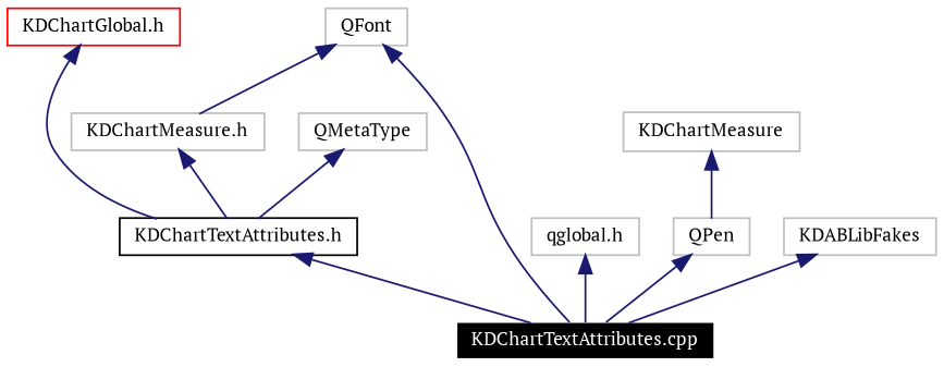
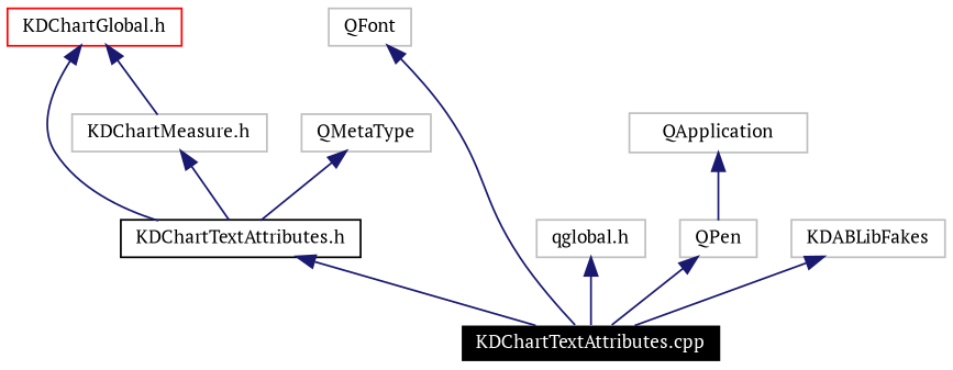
  digraph {
    fontname="PT Serif"
    node [color=grey75 fontname="PT Serif" fontsize=10 shape=record]
    edge [color=midnightblue dir=back fontname="PT Serif" fontsize=10 labelfontname=Helvetica labelfontsize=10 style=solid]
    n1 [color=white fillcolor=black fontcolor=white height=0.2 label="KDChartTextAttributes.cpp" style=filled width=0.4]
    n2 [color=black height=0.2 label="KDChartTextAttributes.h" width=0.4]
    n3 [height=0.2 label="KDChartMeasure.h" width=0.4]
    n4 [height=0.2 label=QMetaType width=0.4]
    n5 [color=red height=0.2 label="KDChartGlobal.h" width=0.4]
    n6 [height=0.2 label="qglobal.h" width=0.4]
    n7 [height=0.2 label=QFont width=0.4]
    n8 [height=0.2 label=QPen width=0.4]
-   n9 [height=0.2 label=KDChartMeasure width=0.4]
+   n9 [height=0.2 label=QApplication width=0.4]
    n10 [height=0.2 label=KDABLibFakes width=0.4]
    n2 -> n1
    n3 -> n2
    n4 -> n2
    n5 -> n2
-   n7 -> n3
+   n5 -> n3
    n6 -> n1
    n7 -> n1
    n8 -> n1
    n9 -> n8
    n10 -> n1
  }
